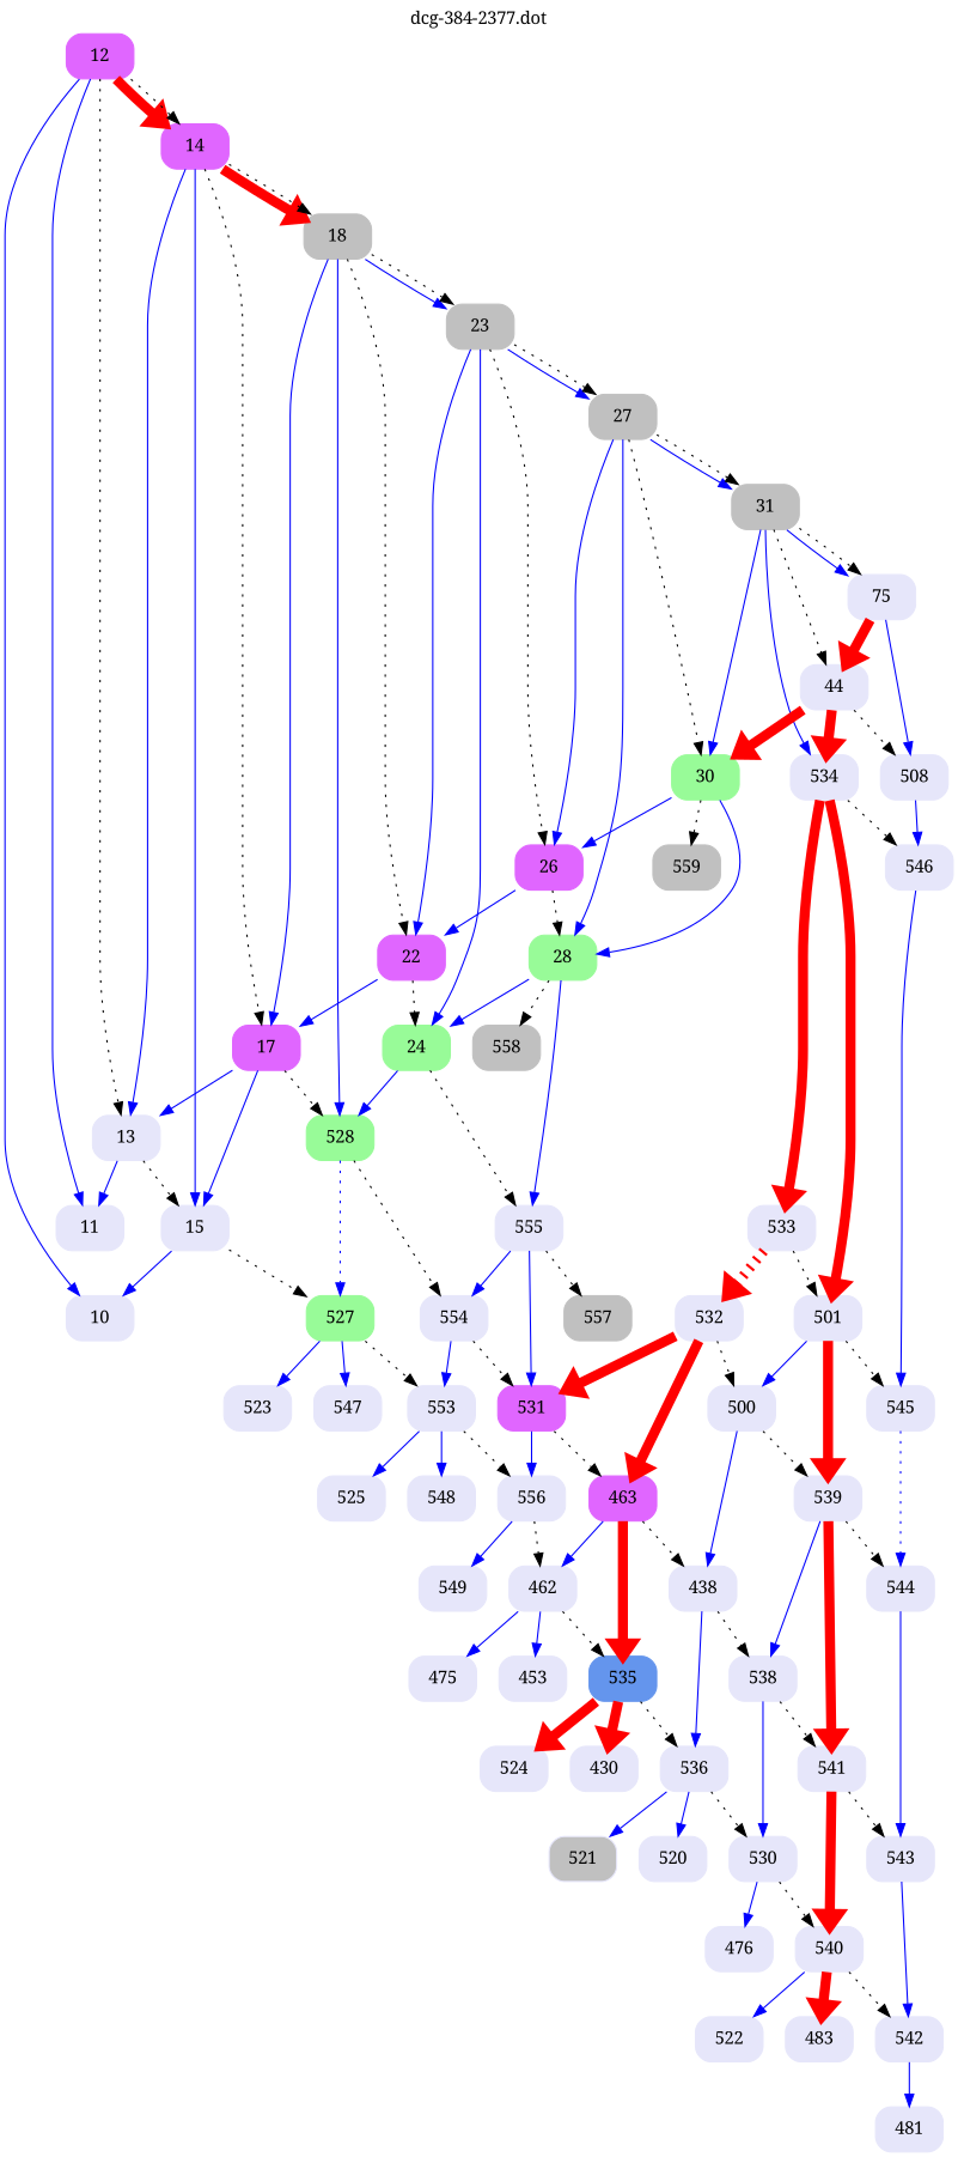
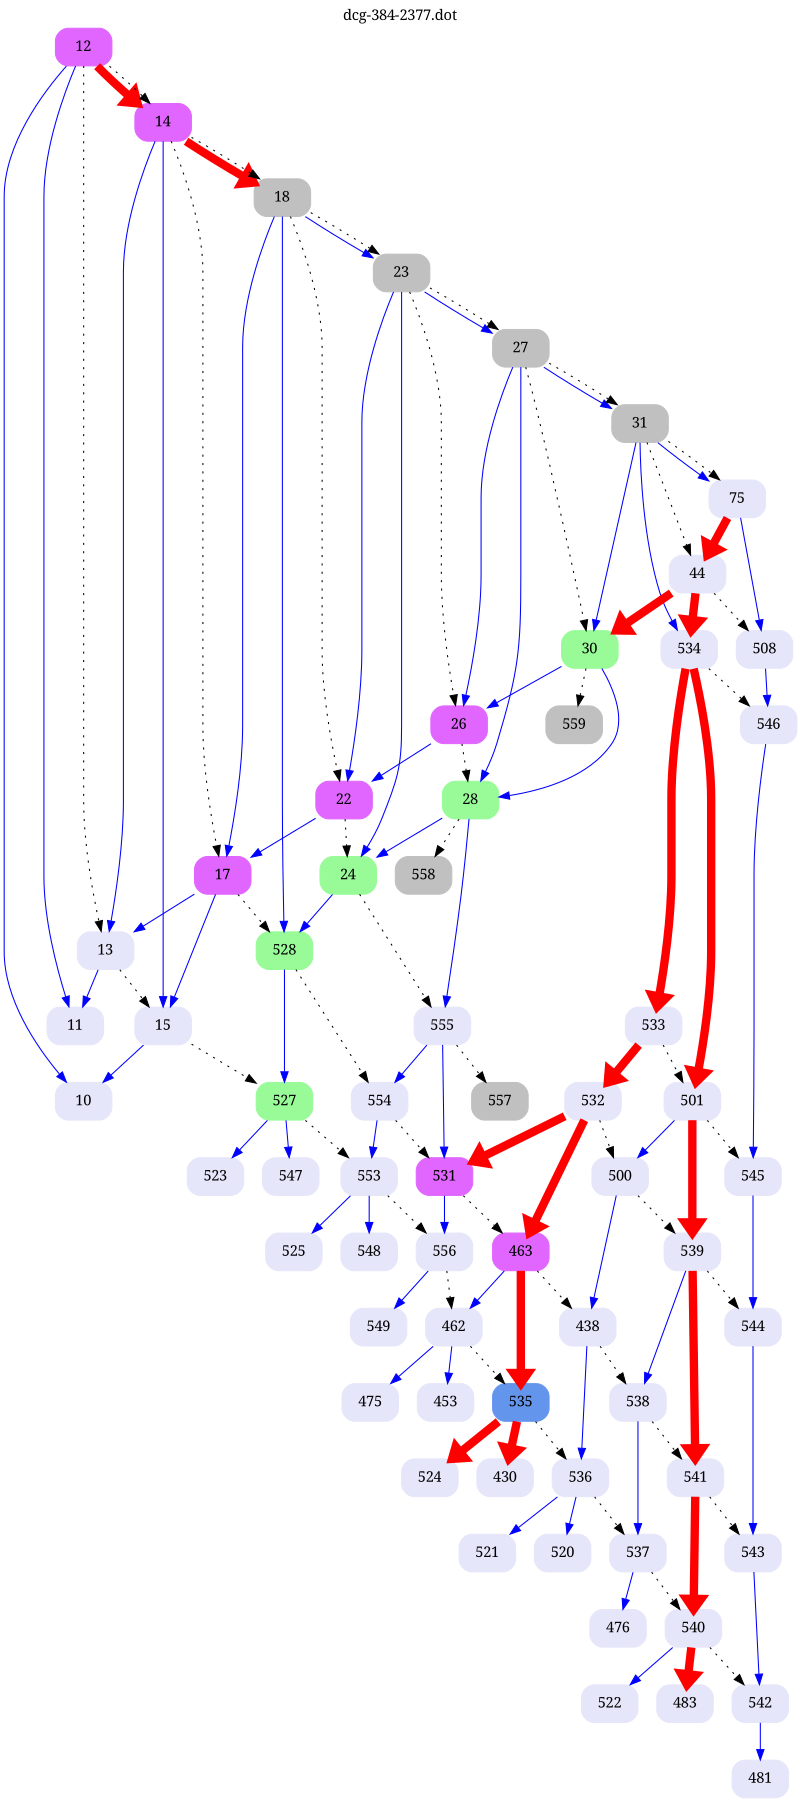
  digraph {
    fontname="Noto Serif"
    label="dcg-384-2377.dot"
    labelloc=t
    node [color=lavender fontname="Noto Serif" shape=box style="rounded,filled"]
    edge [color=blue fontname="Noto Serif" penwidth=1]
    n1 [color=mediumorchid1 label=12]
    n2 [label=11]
    n3 [label=10]
    n4 [color=mediumorchid1 label=14]
    n5 [label=13]
    n6 [label=15]
    n7 [color=grey label=18]
    n8 [color=mediumorchid1 label=17]
    n9 [color=palegreen label=527]
    n10 [color=palegreen label=528]
    n11 [color=grey label=23]
    n12 [color=mediumorchid1 label=22]
    n13 [label=553]
    n14 [label=523]
    n15 [label=547]
    n16 [label=554]
    n17 [color=palegreen label=24]
    n18 [color=grey label=27]
    n19 [color=mediumorchid1 label=26]
    n20 [color=mediumorchid1 label=531]
    n21 [label=555]
    n22 [color=palegreen label=28]
    n23 [color=grey label=31]
    n24 [color=palegreen label=30]
    n25 [color=grey label=557]
    n26 [color=grey label=558]
    n27 [label=534]
    n28 [label=75]
    n29 [label=44]
    n30 [color=grey label=559]
    n31 [label=546]
    n32 [label=533]
    n33 [label=501]
    n34 [label=508]
    n35 [label=545]
    n36 [label=532]
    n37 [label=500]
    n38 [label=539]
    n39 [label=544]
    n40 [label=543]
    n41 [label=542]
    n42 [label=481]
    n43 [color=mediumorchid1 label=463]
    n44 [label=438]
    n45 [label=538]
    n46 [label=541]
    n47 [label=536]
-   n48 [label=530]
+   n48 [label=537]
    n49 [label=540]
    n50 [label=476]
    n51 [label=483]
    n52 [label=522]
    n53 [label=520]
-   n54 [label=521 fillcolor=grey]
+   n54 [label=521]
    n55 [label=556]
    n56 [label=462]
    n57 [color=cornflowerblue label=535]
    n58 [label=549]
    n59 [label=453]
    n60 [label=475]
    n61 [label=524]
    n62 [label=430]
    n63 [label=548]
    n64 [label=525]
    n1 -> n2
    n1 -> n3
    n1 -> n4 [color=red penwidth=8]
    n1 -> n4 [style=dotted color="" penwidth=""]
    n1 -> n5 [style=dotted color="" penwidth=""]
    n4 -> n5
    n4 -> n6
    n4 -> n7 [color=red penwidth=8]
    n4 -> n7 [style=dotted color="" penwidth=""]
    n4 -> n8 [style=dotted color="" penwidth=""]
    n5 -> n2
    n5 -> n6 [style=dotted color="" penwidth=""]
    n6 -> n3
    n6 -> n9 [style=dotted color="" penwidth=""]
    n7 -> n8
    n7 -> n10
    n7 -> n11
    n7 -> n11 [style=dotted color="" penwidth=""]
    n7 -> n12 [style=dotted color="" penwidth=""]
    n8 -> n5
    n8 -> n6
    n8 -> n10 [style=dotted color="" penwidth=""]
    n9 -> n13 [style=dotted color="" penwidth=""]
    n9 -> n14
    n9 -> n15
-   n10 -> n9 [style=dotted]
+   n10 -> n9
    n10 -> n16 [style=dotted color="" penwidth=""]
    n11 -> n12
    n11 -> n17
    n11 -> n18
    n11 -> n18 [style=dotted color="" penwidth=""]
    n11 -> n19 [style=dotted color="" penwidth=""]
    n12 -> n8
    n12 -> n17 [style=dotted color="" penwidth=""]
    n13 -> n55 [style=dotted color="" penwidth=""]
    n13 -> n63
    n13 -> n64
    n16 -> n13
    n16 -> n20 [style=dotted color="" penwidth=""]
    n17 -> n10
    n17 -> n21 [style=dotted color="" penwidth=""]
    n18 -> n19
    n18 -> n22
    n18 -> n23
    n18 -> n23 [style=dotted color="" penwidth=""]
    n18 -> n24 [style=dotted color="" penwidth=""]
    n19 -> n12
    n19 -> n22 [style=dotted color="" penwidth=""]
    n20 -> n43 [style=dotted color="" penwidth=""]
    n20 -> n55
    n21 -> n16
    n21 -> n20
    n21 -> n25 [style=dotted color="" penwidth=""]
    n22 -> n17
    n22 -> n21
    n22 -> n26 [style=dotted color="" penwidth=""]
    n23 -> n24
    n23 -> n27
    n23 -> n28
    n23 -> n28 [style=dotted color="" penwidth=""]
    n23 -> n29 [style=dotted color="" penwidth=""]
    n24 -> n19
    n24 -> n22
    n24 -> n30 [style=dotted color="" penwidth=""]
    n27 -> n31 [style=dotted color="" penwidth=""]
    n27 -> n32 [color=red penwidth=8]
    n27 -> n33 [color=red penwidth=8]
    n28 -> n29 [color=red penwidth=8]
    n28 -> n34
    n29 -> n24 [color=red penwidth=8]
    n29 -> n27 [color=red penwidth=8]
    n29 -> n34 [style=dotted color="" penwidth=""]
    n31 -> n35
    n32 -> n33 [style=dotted color="" penwidth=""]
-   n32 -> n36 [color=red penwidth=8 style=dotted]
+   n32 -> n36 [color=red penwidth=8]
    n33 -> n35 [style=dotted color="" penwidth=""]
    n33 -> n37
    n33 -> n38 [color=red penwidth=8]
    n34 -> n31
-   n35 -> n39 [style=dotted]
+   n35 -> n39
    n36 -> n20 [color=red penwidth=8]
    n36 -> n37 [style=dotted color="" penwidth=""]
    n36 -> n43 [color=red penwidth=8]
    n37 -> n38 [style=dotted color="" penwidth=""]
    n37 -> n44
    n38 -> n39 [style=dotted color="" penwidth=""]
    n38 -> n45
    n38 -> n46 [color=red penwidth=8]
    n39 -> n40
    n40 -> n41
    n41 -> n42
    n43 -> n44 [style=dotted color="" penwidth=""]
    n43 -> n56
    n43 -> n57 [color=red penwidth=8]
    n44 -> n45 [style=dotted color="" penwidth=""]
    n44 -> n47
    n45 -> n46 [style=dotted color="" penwidth=""]
    n45 -> n48
    n46 -> n40 [style=dotted color="" penwidth=""]
    n46 -> n49 [color=red penwidth=8]
    n47 -> n48 [style=dotted color="" penwidth=""]
    n47 -> n53
    n47 -> n54
    n48 -> n49 [style=dotted color="" penwidth=""]
    n48 -> n50
    n49 -> n41 [style=dotted color="" penwidth=""]
    n49 -> n51 [color=red penwidth=8]
    n49 -> n52
    n55 -> n56 [style=dotted color="" penwidth=""]
    n55 -> n58
    n56 -> n57 [style=dotted color="" penwidth=""]
    n56 -> n59
    n56 -> n60
    n57 -> n47 [style=dotted color="" penwidth=""]
    n57 -> n61 [color=red penwidth=8]
    n57 -> n62 [color=red penwidth=8]
  }
